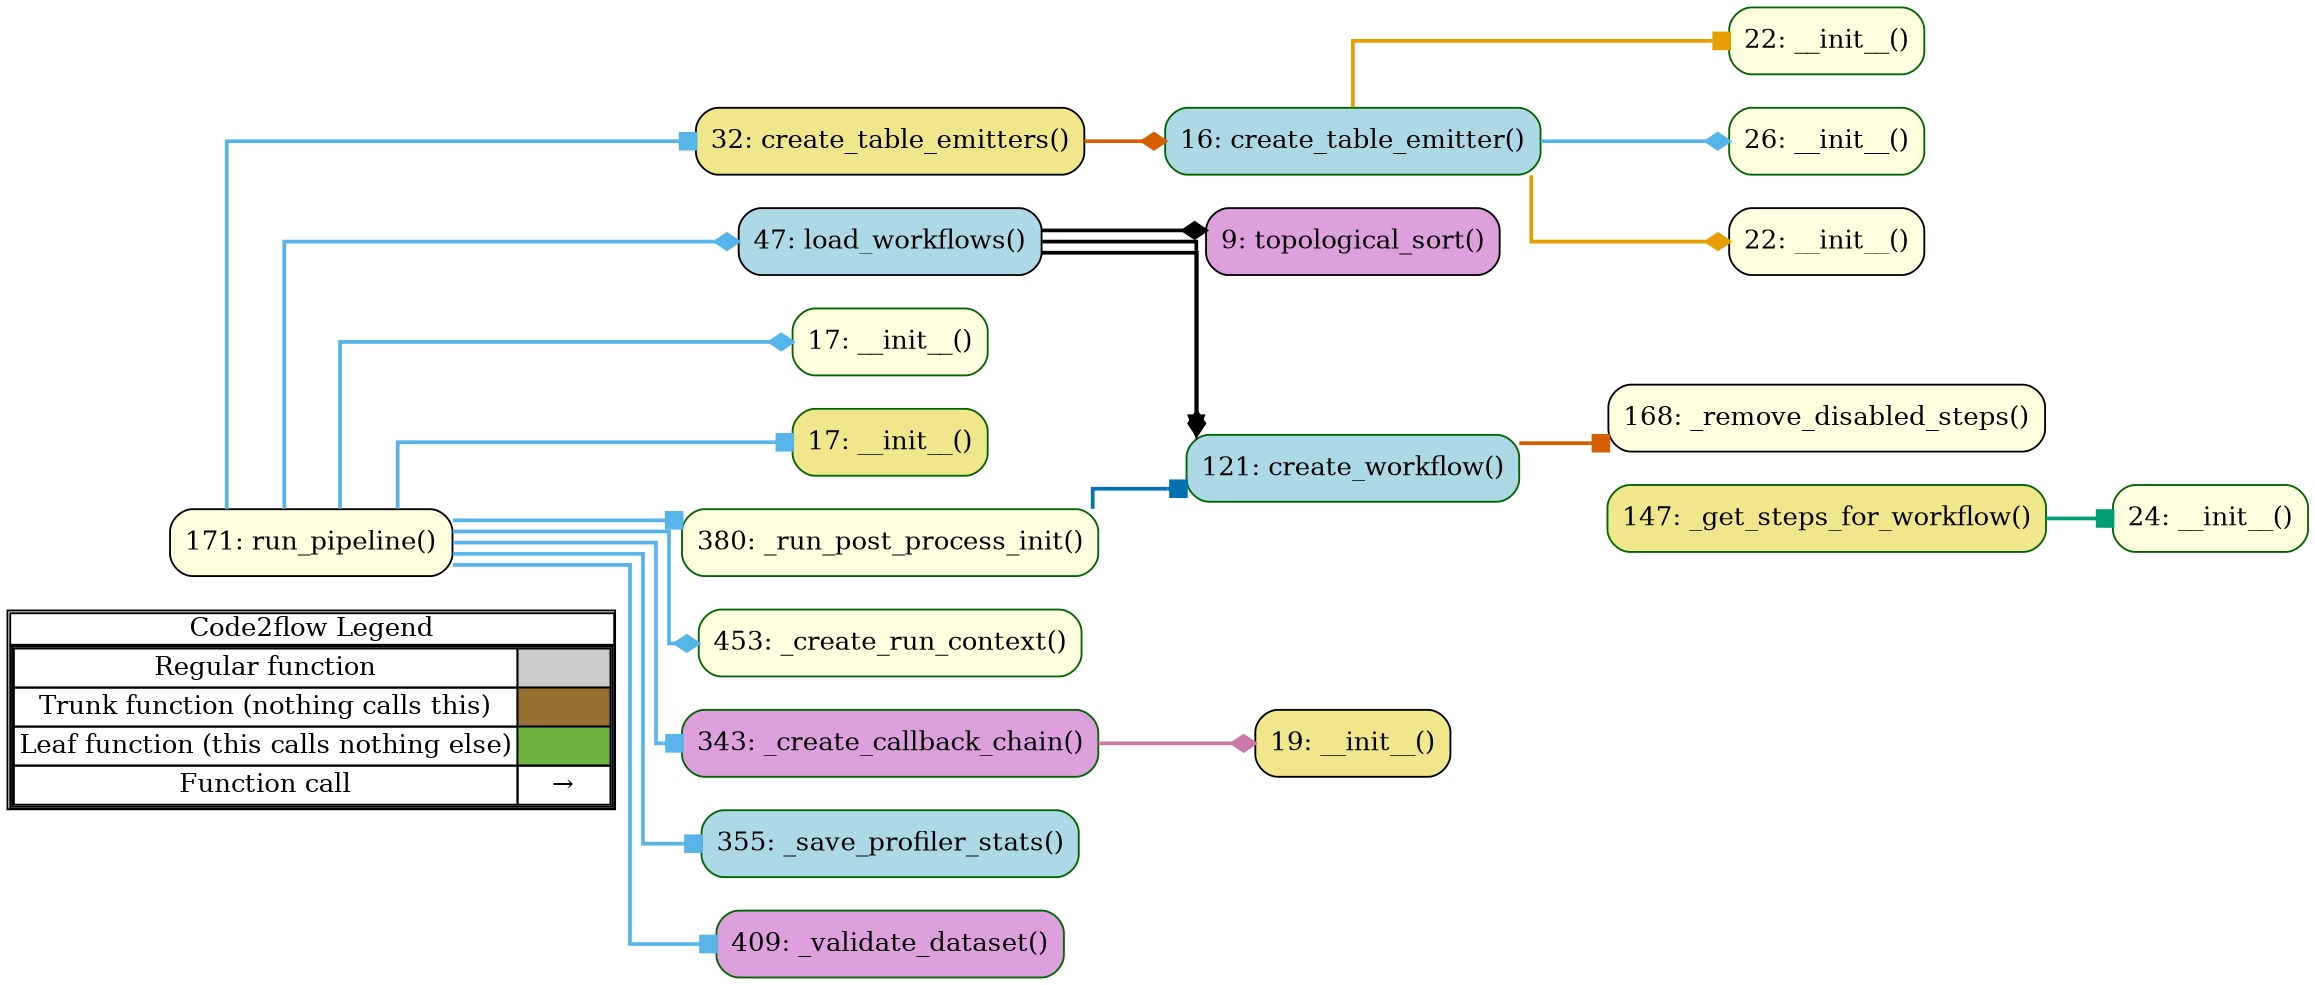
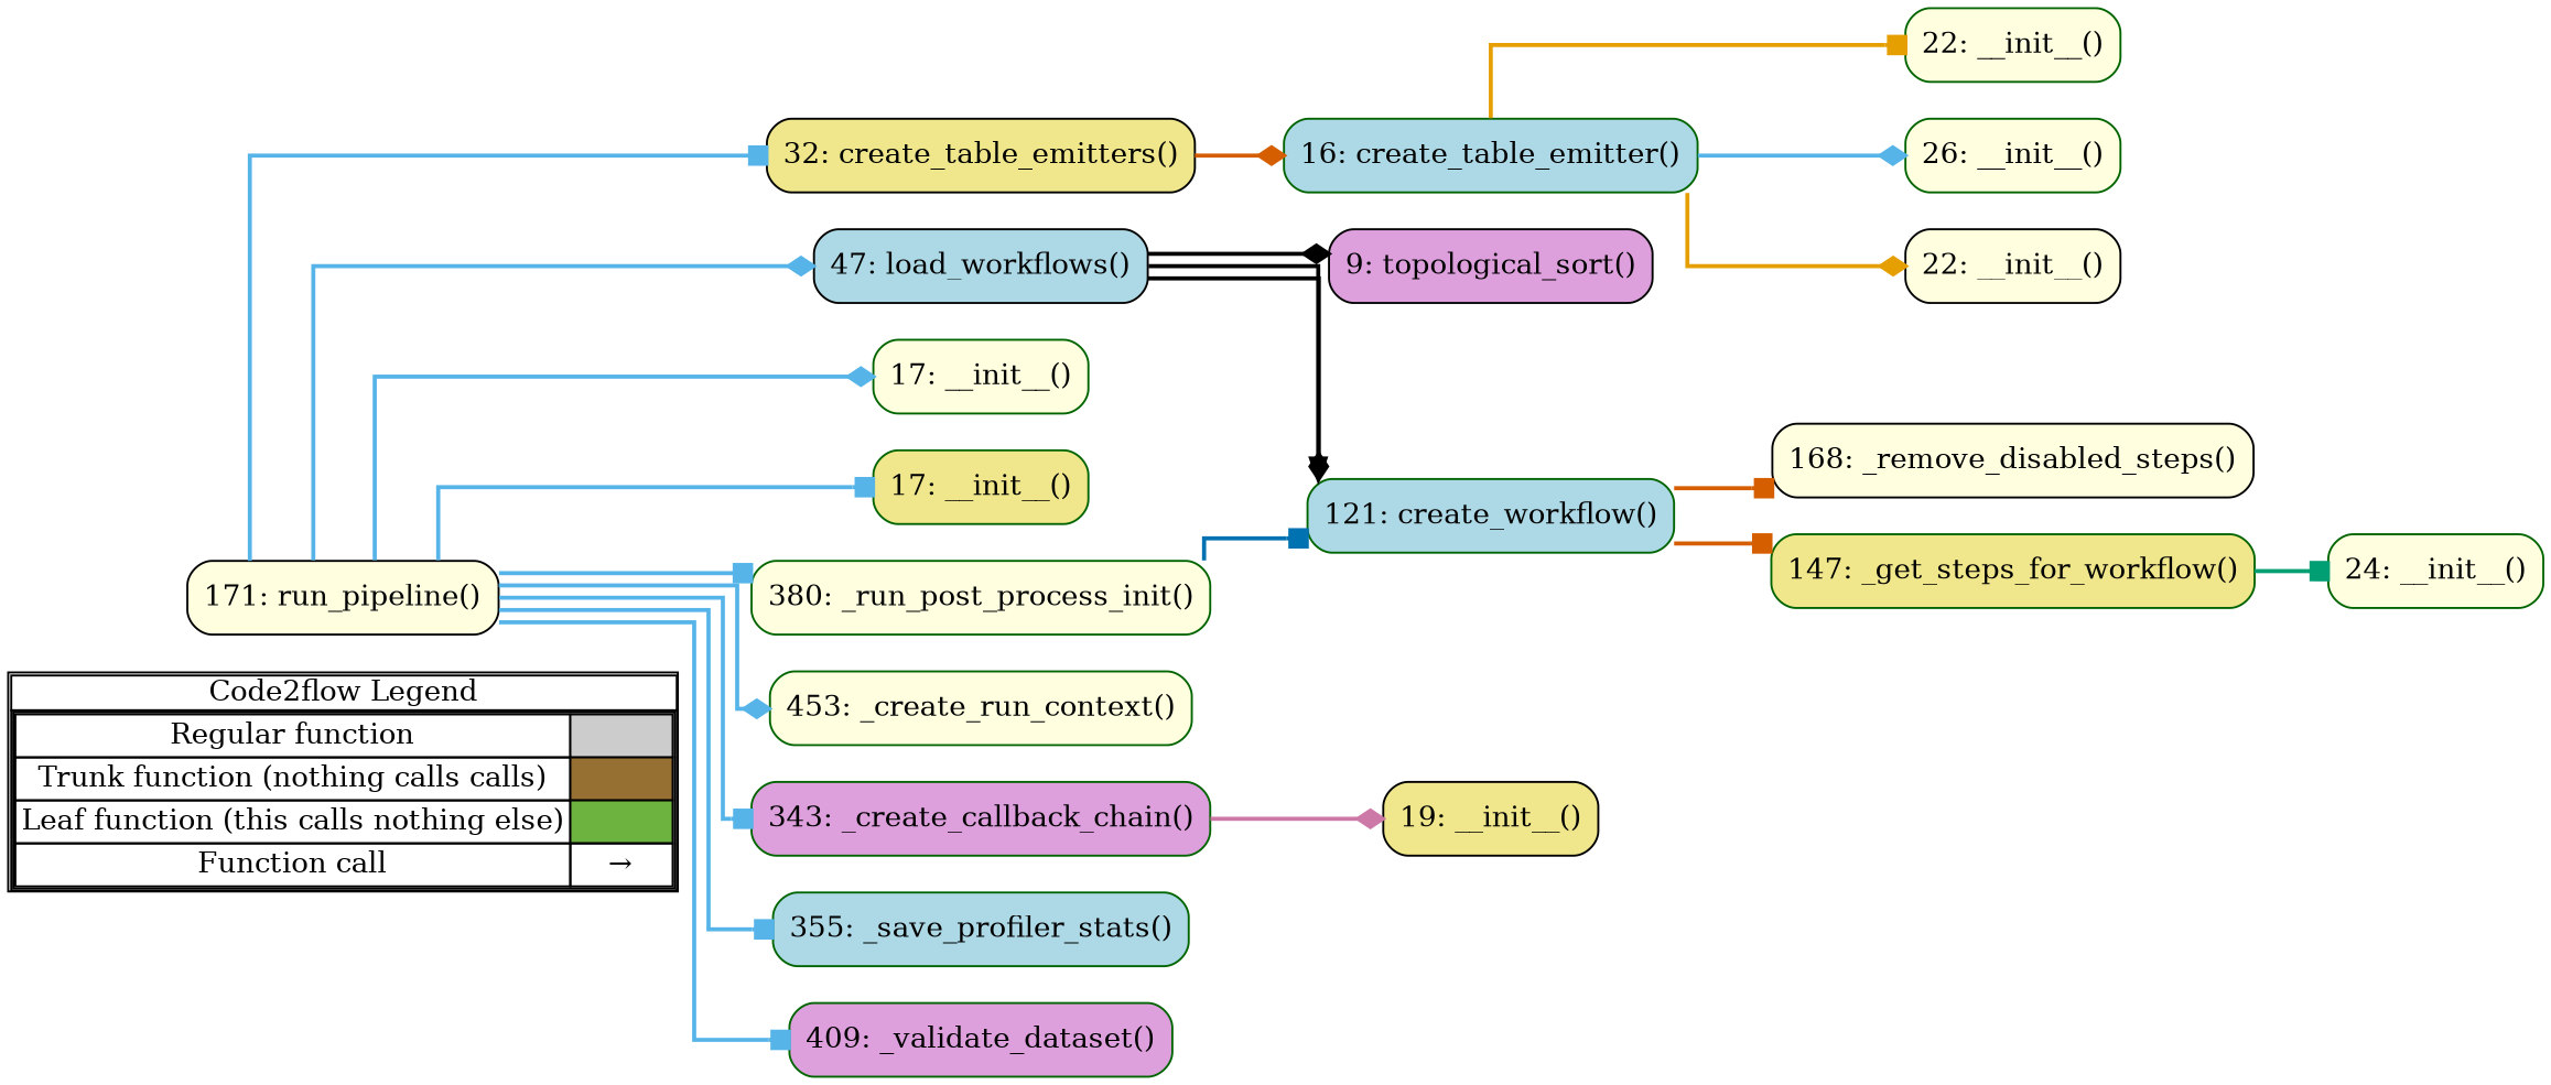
  digraph {
    concentrate=true
    rankdir=LR
    splines=ortho
    node [shape=rect color=darkgreen fillcolor=lightyellow style="rounded,filled"]
    edge [arrowhead=box color="#56B4E9" penwidth=2]
-   n1 [label=<         <table cellspacing="0" cellpadding="0" border="1"><tr><td>Code2flow Legend</td></tr><tr><td>         <table cellspacing="0">         <tr><td>Regular function</td><td width="50px" bgcolor='#cccccc'></td></tr>         <tr><td>Trunk function (nothing calls this)</td><td bgcolor='#966F33'></td></tr>         <tr><td>Leaf function (this calls nothing else)</td><td bgcolor='#6db33f'></td></tr>         <tr><td>Function call</td><td><font color='black'>&#8594;</font></td></tr>         </table></td></tr></table>         > margin=0 shape=none color="" fillcolor="" style=""]
+   n1 [label=<         <table cellspacing="0" cellpadding="0" border="1"><tr><td>Code2flow Legend</td></tr><tr><td>         <table cellspacing="0">         <tr><td>Regular function</td><td width="50px" bgcolor='#cccccc'></td></tr>         <tr><td>Trunk function (nothing calls calls)</td><td bgcolor='#966F33'></td></tr>         <tr><td>Leaf function (this calls nothing else)</td><td bgcolor='#6db33f'></td></tr>         <tr><td>Function call</td><td><font color='black'>&#8594;</font></td></tr>         </table></td></tr></table>         > margin=0 shape=none color="" fillcolor="" style=""]
    n2 [color=black label="22: __init__()"]
    n3 [label="24: __init__()"]
    n4 [fillcolor=lightblue label="16: create_table_emitter()"]
    n5 [color=black fillcolor=khaki label="32: create_table_emitters()"]
    n6 [label="22: __init__()"]
    n7 [fillcolor=khaki label="147: _get_steps_for_workflow()"]
    n8 [color=black label="168: _remove_disabled_steps()"]
    n9 [fillcolor=lightblue label="121: create_workflow()"]
    n10 [color=black fillcolor=lightblue label="47: load_workflows()"]
    n11 [label="17: __init__()"]
    n12 [fillcolor=khaki label="17: __init__()"]
    n13 [label="26: __init__()"]
    n14 [color=black fillcolor=khaki label="19: __init__()"]
    n15 [fillcolor=plum label="343: _create_callback_chain()"]
    n16 [label="453: _create_run_context()"]
    n17 [label="380: _run_post_process_init()"]
    n18 [fillcolor=lightblue label="355: _save_profiler_stats()"]
    n19 [fillcolor=plum label="409: _validate_dataset()"]
    n20 [color=black label="171: run_pipeline()"]
    n21 [color=black fillcolor=plum label="9: topological_sort()"]
    subgraph sub_1 {
      label=legend
      rank=min
      n1
    }
    subgraph sub_2 {
      label="File: csv_table_emitter"
      style=dotted
      subgraph sub_3 {
        label="Class: CSVTableEmitter"
        style=dotted
        n2
      }
    }
    subgraph sub_4 {
      label="File: errors"
      style=dotted
      subgraph sub_5 {
        label="Class: UnknownWorkflowError"
        style=dotted
        n3
      }
    }
    subgraph sub_6 {
      label="File: factories"
      style=dotted
      n4
      n5
    }
    subgraph sub_7 {
      label="File: json_table_emitter"
      style=dotted
      subgraph sub_8 {
        label="Class: JsonTableEmitter"
        style=dotted
        n6
      }
    }
    subgraph sub_9 {
      label="File: load"
      style=dotted
      n7
      n8
      n9
      n10
    }
    subgraph sub_10 {
      label="File: memory_pipeline_cache"
      style=dotted
      subgraph sub_11 {
        label="Class: InMemoryCache"
        style=dotted
        n11
      }
    }
    subgraph sub_12 {
      label="File: memory_pipeline_storage"
      style=dotted
      subgraph sub_13 {
        label="Class: MemoryPipelineStorage"
        style=dotted
        n12
      }
    }
    subgraph sub_14 {
      label="File: parquet_table_emitter"
      style=dotted
      subgraph sub_15 {
        label="Class: ParquetTableEmitter"
        style=dotted
        n13
      }
    }
    subgraph sub_16 {
      label="File: progress_workflow_callbacks"
      style=dotted
      subgraph sub_17 {
        label="Class: ProgressWorkflowCallbacks"
        style=dotted
        n14
      }
    }
    subgraph sub_18 {
      label="File: run"
      style=dotted
      n15
      n16
      n17
      n18
      n19
      n20
    }
    subgraph sub_19 {
      label="File: topological_sort"
      style=dotted
      n21
    }
    n4 -> n2 [arrowhead=diamond color="#E69F00"]
    n4 -> n6 [color="#E69F00"]
    n4 -> n13 [arrowhead=diamond]
    n5 -> n4 [arrowhead=diamond color="#D55E00"]
    n7 -> n3 [color="#009E73"]
+   n9 -> n7 [color="#D55E00"]
    n9 -> n8 [color="#D55E00"]
    n10 -> n9 [arrowhead=diamond color="#000000"]
    n10 -> n9 [color="#000000" arrowhead=""]
    n10 -> n21 [arrowhead=diamond color="#000000"]
    n15 -> n14 [arrowhead=diamond color="#CC79A7"]
    n17 -> n9 [color="#0072B2"]
    n20 -> n5
    n20 -> n10 [arrowhead=diamond]
    n20 -> n11 [arrowhead=diamond]
    n20 -> n12
    n20 -> n15
    n20 -> n16 [arrowhead=diamond]
    n20 -> n17
    n20 -> n18
    n20 -> n19
  }
